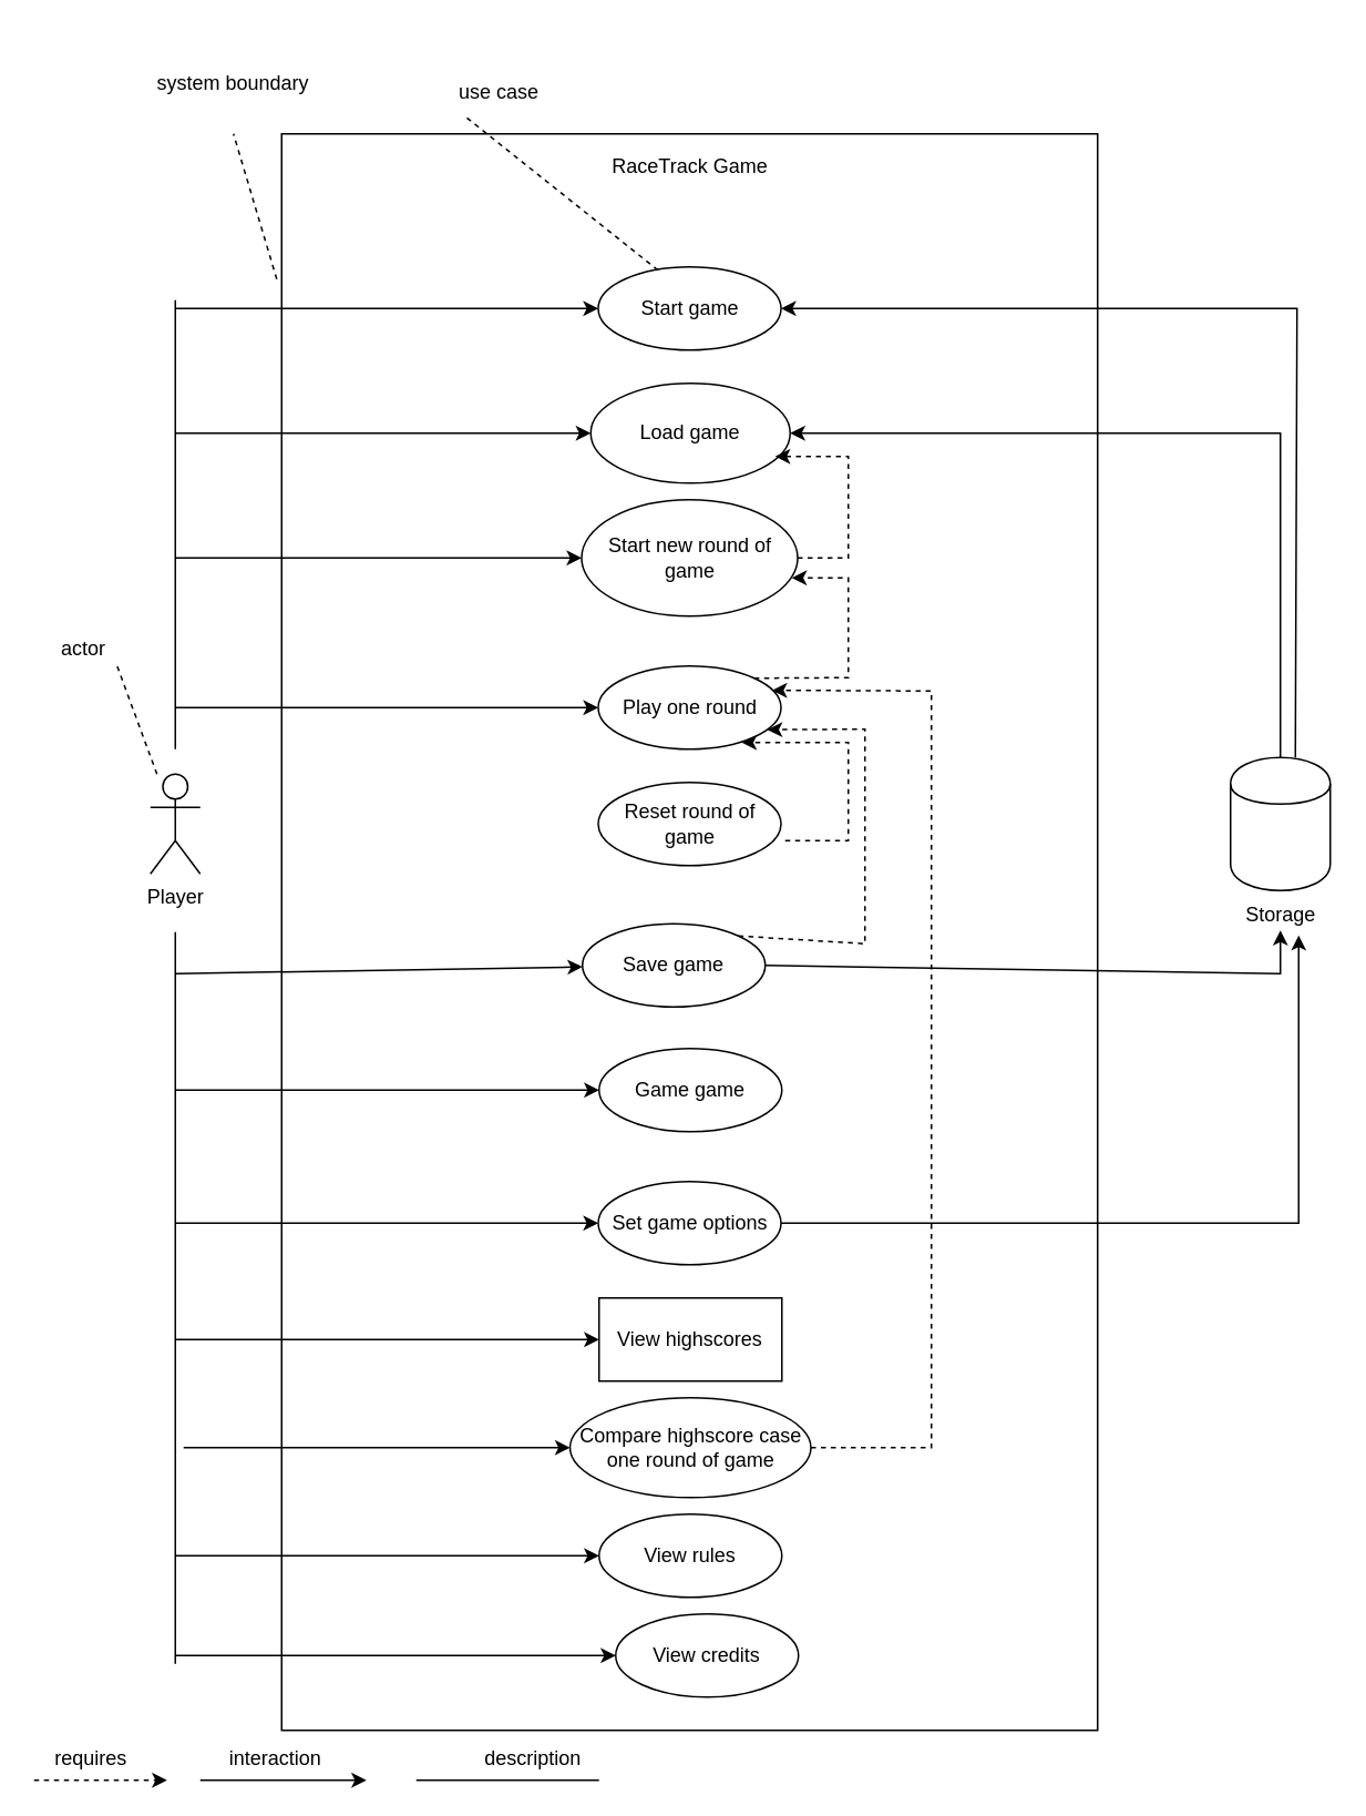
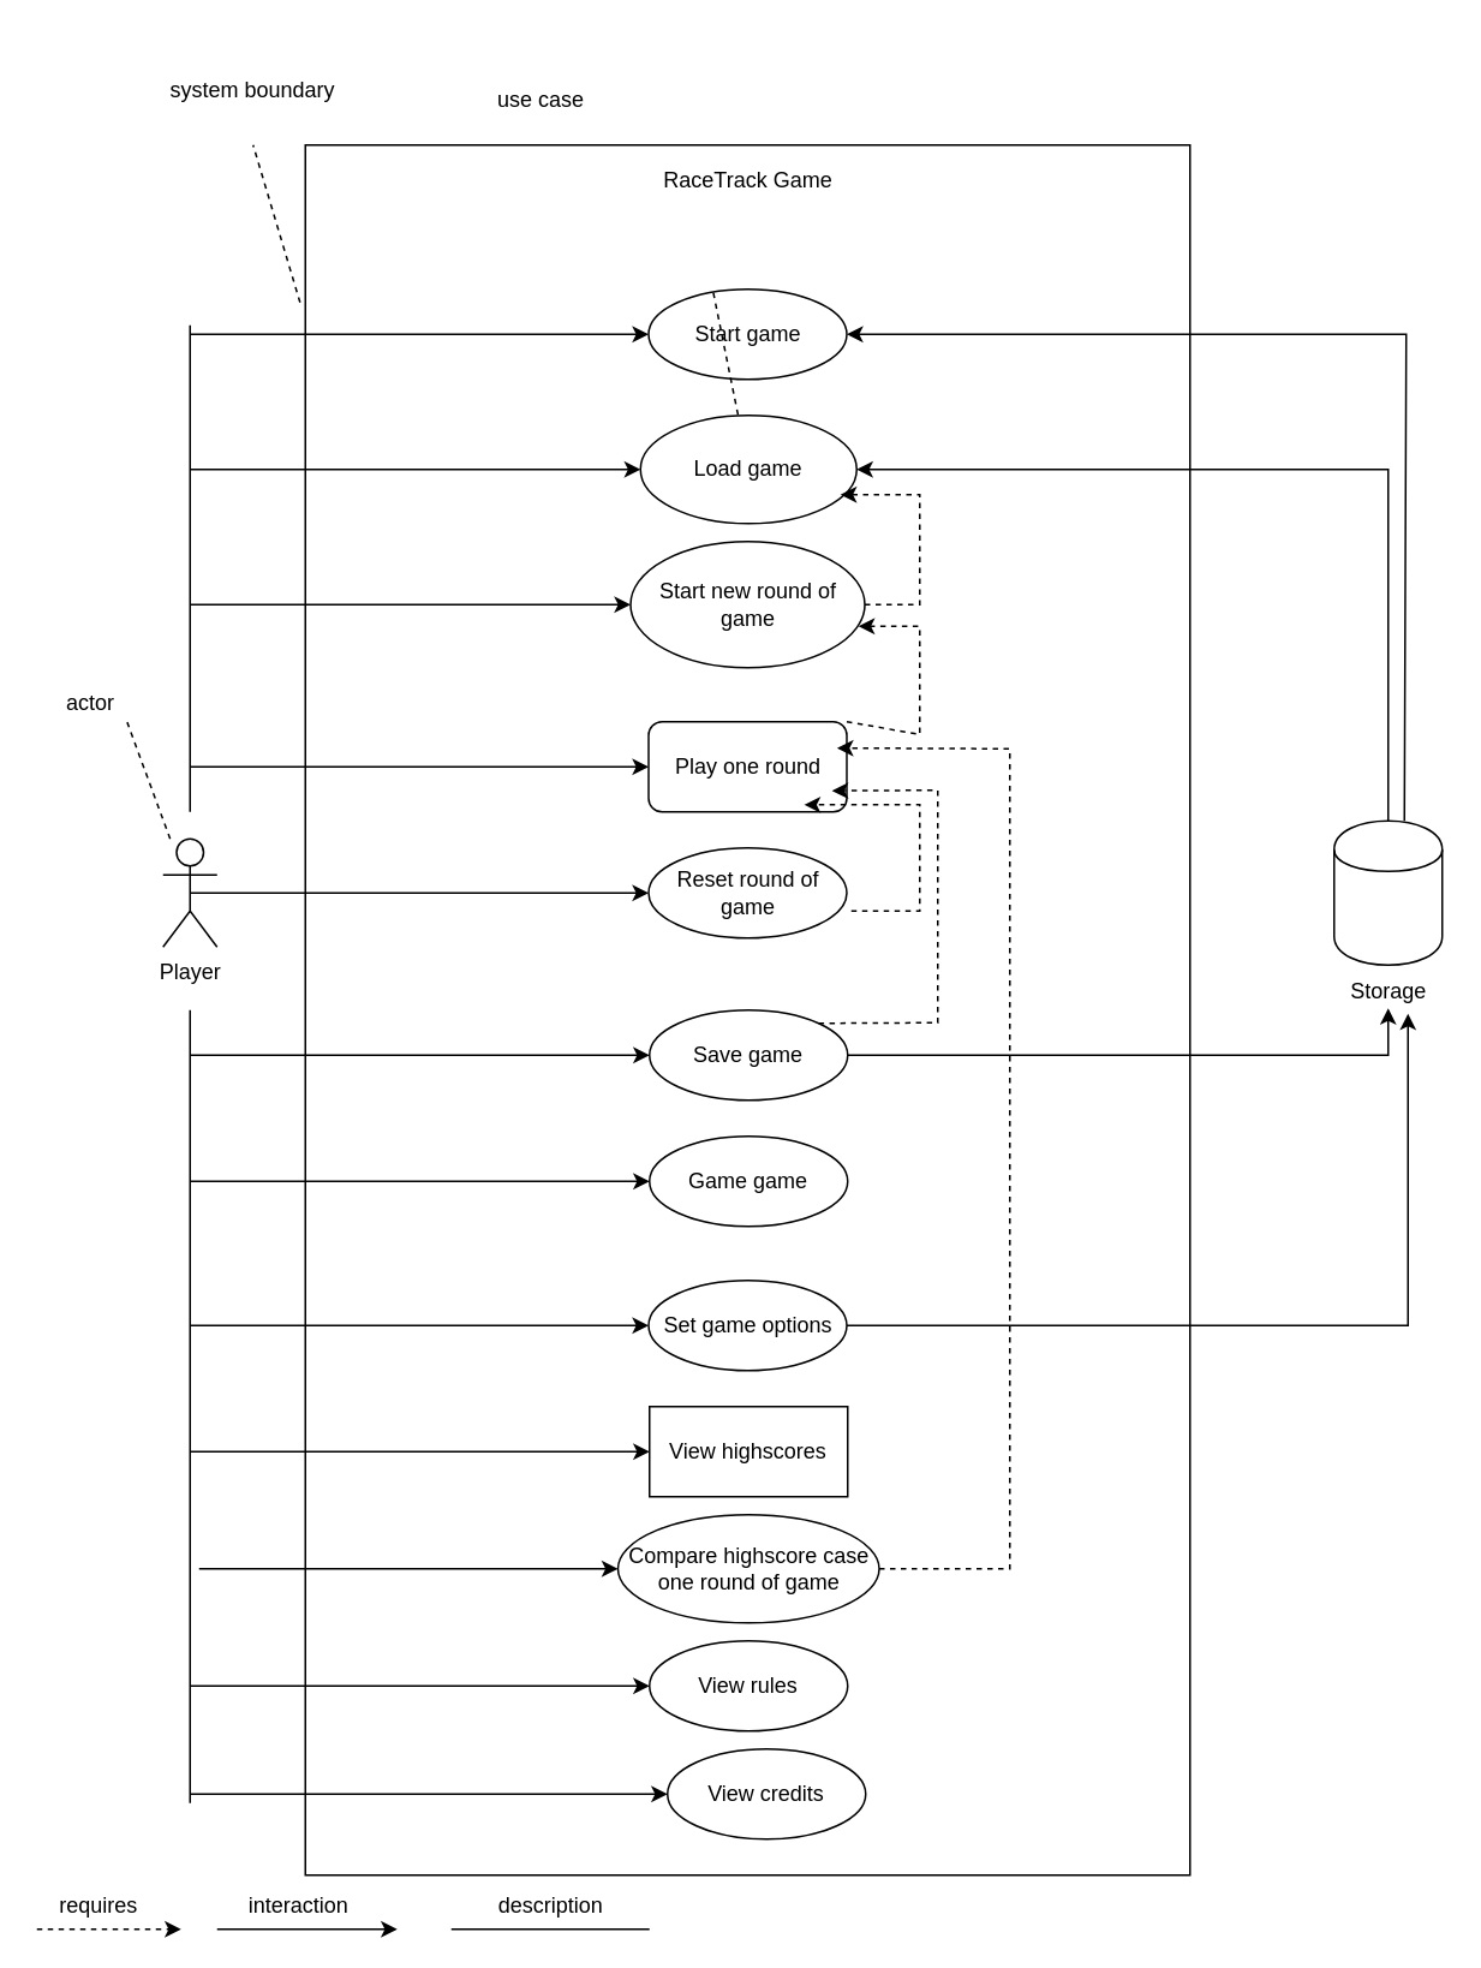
  <mxCell id="0" />
  <mxCell id="1" parent="0" />
  <mxCell id="2" value="&lt;div&gt;Player&lt;/div&gt;&lt;div&gt;&lt;br&gt;&lt;/div&gt;" style="shape=umlActor;verticalLabelPosition=bottom;labelBackgroundColor=#ffffff;verticalAlign=top;html=1;outlineConnect=0;" parent="1" vertex="1"><mxGeometry x="90" y="465" width="30" height="60" as="geometry" /></mxCell>
  <mxCell id="3" value="" style="rounded=0;whiteSpace=wrap;html=1;" parent="1" vertex="1"><mxGeometry x="169" y="80" width="491" height="960" as="geometry" /></mxCell>
  <mxCell id="4" value="RaceTrack Game" style="text;html=1;strokeColor=none;fillColor=none;align=center;verticalAlign=middle;whiteSpace=wrap;rounded=0;" parent="1" vertex="1"><mxGeometry x="170" y="80" width="490" height="40" as="geometry" /></mxCell>
  <mxCell id="5" value="&lt;span style=&quot;white-space: normal&quot;&gt;Start game&lt;/span&gt;" style="ellipse;whiteSpace=wrap;html=1;" parent="1" vertex="1"><mxGeometry x="359.5" y="160" width="110" height="50" as="geometry" /></mxCell>
  <mxCell id="6" value="&lt;span style=&quot;white-space: normal&quot;&gt;Start new round of game&lt;/span&gt;" style="ellipse;whiteSpace=wrap;html=1;" parent="1" vertex="1"><mxGeometry x="349.5" y="300" width="130" height="70" as="geometry" /></mxCell>
  <mxCell id="7" value="&lt;span style=&quot;white-space: normal&quot;&gt;Load game&lt;/span&gt;" style="ellipse;whiteSpace=wrap;html=1;" parent="1" vertex="1"><mxGeometry x="355" y="230" width="120" height="60" as="geometry" /></mxCell>
  <mxCell id="8" value="" style="endArrow=classic;html=1;" parent="1" target="5" edge="1"><mxGeometry width="50" height="50" relative="1" as="geometry"><mxPoint x="105" y="185" as="sourcePoint" /><mxPoint x="330" y="220" as="targetPoint" /><Array as="points" /></mxGeometry></mxCell>
  <mxCell id="9" value="" style="endArrow=classic;html=1;" parent="1" target="7" edge="1"><mxGeometry width="50" height="50" relative="1" as="geometry"><mxPoint x="105" y="260" as="sourcePoint" /><mxPoint x="180" y="170" as="targetPoint" /></mxGeometry></mxCell>
  <mxCell id="10" value="" style="endArrow=classic;html=1;" parent="1" target="6" edge="1"><mxGeometry width="50" height="50" relative="1" as="geometry"><mxPoint x="105" y="335" as="sourcePoint" /><mxPoint x="180" y="180" as="targetPoint" /></mxGeometry></mxCell>
  <mxCell id="11" value="&lt;div&gt;actor&lt;/div&gt;" style="text;html=1;strokeColor=none;fillColor=none;align=center;verticalAlign=middle;whiteSpace=wrap;rounded=0;" parent="1" vertex="1"><mxGeometry x="30" y="380" width="40" height="20" as="geometry" /></mxCell>
  <mxCell id="12" value="use case" style="text;html=1;strokeColor=none;fillColor=none;align=center;verticalAlign=middle;whiteSpace=wrap;rounded=0;" parent="1" vertex="1"><mxGeometry x="260" y="40" width="80" height="30" as="geometry" /></mxCell>
  <mxCell id="13" value="system boundary" style="text;html=1;strokeColor=none;fillColor=none;align=center;verticalAlign=middle;whiteSpace=wrap;rounded=0;" parent="1" vertex="1"><mxGeometry x="90" y="20" width="100" height="60" as="geometry" /></mxCell>
  <mxCell id="14" value="" style="endArrow=none;dashed=1;html=1;exitX=-0.006;exitY=0.091;exitDx=0;exitDy=0;exitPerimeter=0;" parent="1" source="3" edge="1"><mxGeometry width="50" height="50" relative="1" as="geometry"><mxPoint x="90" y="130" as="sourcePoint" /><mxPoint x="140" y="80" as="targetPoint" /></mxGeometry></mxCell>
  <mxCell id="15" value="" style="endArrow=none;dashed=1;html=1;entryX=1;entryY=1;entryDx=0;entryDy=0;" parent="1" edge="1" target="11" source="2"><mxGeometry width="50" height="50" relative="1" as="geometry"><mxPoint x="80" y="210" as="sourcePoint" /><mxPoint x="60" y="185" as="targetPoint" /></mxGeometry></mxCell>
- <mxCell id="16" value="" style="endArrow=none;dashed=1;html=1;exitX=0.327;exitY=0.04;exitDx=0;exitDy=0;exitPerimeter=0;entryX=0.25;entryY=1;entryDx=0;entryDy=0;" parent="1" source="5" edge="1" target="12"><mxGeometry width="50" height="50" relative="1" as="geometry"><mxPoint x="430" y="400" as="sourcePoint" /><mxPoint x="480" y="350" as="targetPoint" /></mxGeometry></mxCell>
- <mxCell id="17" value="&lt;span style=&quot;white-space: normal&quot;&gt;Play one round&lt;/span&gt;" style="ellipse;whiteSpace=wrap;html=1;" vertex="1" parent="1"><mxGeometry x="359.5" y="400" width="110" height="50" as="geometry" /></mxCell>
+ <mxCell id="16" value="" style="endArrow=none;dashed=1;html=1;exitX=0.327;exitY=0.04;exitDx=0;exitDy=0;exitPerimeter=0;" parent="1" source="5" edge="1" target="7"><mxGeometry width="50" height="50" relative="1" as="geometry"><mxPoint x="430" y="400" as="sourcePoint" /><mxPoint x="480" y="350" as="targetPoint" /></mxGeometry></mxCell>
+ <mxCell id="17" value="&lt;span style=&quot;white-space: normal&quot;&gt;Play one round&lt;/span&gt;" style="whiteSpace=wrap;html=1;rounded=1;" vertex="1" parent="1"><mxGeometry x="359.5" y="400" width="110" height="50" as="geometry" /></mxCell>
  <mxCell id="18" value="" style="endArrow=classic;html=1;" edge="1" target="17" parent="1"><mxGeometry width="50" height="50" relative="1" as="geometry"><mxPoint x="105" y="425" as="sourcePoint" /><mxPoint x="330" y="440" as="targetPoint" /><Array as="points" /></mxGeometry></mxCell>
  <mxCell id="19" value="&lt;span style=&quot;white-space: normal&quot;&gt;Reset round of game&lt;/span&gt;" style="ellipse;whiteSpace=wrap;html=1;" vertex="1" parent="1"><mxGeometry x="359.5" y="470" width="110" height="50" as="geometry" /></mxCell>
- <mxCell id="21" value="&lt;span style=&quot;white-space: normal&quot;&gt;Save game&lt;/span&gt;" style="ellipse;whiteSpace=wrap;html=1;" vertex="1" parent="1"><mxGeometry x="350" y="555" width="110" height="50" as="geometry" /></mxCell>
+ <mxCell id="20" value="" style="endArrow=classic;html=1;exitX=0.5;exitY=0.5;exitDx=0;exitDy=0;exitPerimeter=0;" edge="1" target="19" parent="1" source="2"><mxGeometry width="50" height="50" relative="1" as="geometry"><mxPoint x="130" y="510" as="sourcePoint" /><mxPoint x="330" y="520" as="targetPoint" /><Array as="points" /></mxGeometry></mxCell>
+ <mxCell id="21" value="&lt;span style=&quot;white-space: normal&quot;&gt;Save game&lt;/span&gt;" style="ellipse;whiteSpace=wrap;html=1;" vertex="1" parent="1"><mxGeometry x="360" y="560" width="110" height="50" as="geometry" /></mxCell>
  <mxCell id="22" value="" style="endArrow=classic;html=1;" edge="1" target="21" parent="1"><mxGeometry width="50" height="50" relative="1" as="geometry"><mxPoint x="105" y="585" as="sourcePoint" /><mxPoint x="340" y="600" as="targetPoint" /><Array as="points" /></mxGeometry></mxCell>
  <mxCell id="23" value="&lt;span style=&quot;white-space: normal&quot;&gt;Set game options&lt;/span&gt;" style="ellipse;whiteSpace=wrap;html=1;" vertex="1" parent="1"><mxGeometry x="359.5" y="710" width="110" height="50" as="geometry" /></mxCell>
  <mxCell id="24" value="" style="endArrow=classic;html=1;" edge="1" target="23" parent="1"><mxGeometry width="50" height="50" relative="1" as="geometry"><mxPoint x="105" y="735" as="sourcePoint" /><mxPoint x="350" y="700" as="targetPoint" /><Array as="points" /></mxGeometry></mxCell>
  <mxCell id="25" value="&lt;span style=&quot;white-space: normal&quot;&gt;Game game&lt;/span&gt;" style="ellipse;whiteSpace=wrap;html=1;" vertex="1" parent="1"><mxGeometry x="360" y="630" width="110" height="50" as="geometry" /></mxCell>
  <mxCell id="26" value="" style="endArrow=classic;html=1;" edge="1" target="25" parent="1"><mxGeometry width="50" height="50" relative="1" as="geometry"><mxPoint x="105" y="655" as="sourcePoint" /><mxPoint x="350" y="770" as="targetPoint" /><Array as="points" /></mxGeometry></mxCell>
  <mxCell id="27" value="&lt;span style=&quot;white-space: normal&quot;&gt;Compare highscore case one round of game&lt;/span&gt;" style="ellipse;whiteSpace=wrap;html=1;" vertex="1" parent="1"><mxGeometry x="342.5" y="840" width="145" height="60" as="geometry" /></mxCell>
  <mxCell id="28" value="" style="endArrow=classic;html=1;" edge="1" target="27" parent="1"><mxGeometry width="50" height="50" relative="1" as="geometry"><mxPoint x="110" y="870" as="sourcePoint" /><mxPoint x="350" y="860" as="targetPoint" /><Array as="points" /></mxGeometry></mxCell>
  <mxCell id="29" value="&lt;span style=&quot;white-space: normal&quot;&gt;View highscores&lt;/span&gt;" style="whiteSpace=wrap;html=1;rounded=0;" vertex="1" parent="1"><mxGeometry x="360" y="780" width="110" height="50" as="geometry" /></mxCell>
  <mxCell id="30" value="" style="endArrow=classic;html=1;strokeColor=#000000;jumpStyle=none;" edge="1" target="29" parent="1"><mxGeometry width="50" height="50" relative="1" as="geometry"><mxPoint x="105" y="805" as="sourcePoint" /><mxPoint x="540" y="930" as="targetPoint" /><Array as="points" /></mxGeometry></mxCell>
  <mxCell id="31" value="&lt;span style=&quot;white-space: normal&quot;&gt;View credits&lt;/span&gt;" style="ellipse;whiteSpace=wrap;html=1;" vertex="1" parent="1"><mxGeometry x="370" y="970" width="110" height="50" as="geometry" /></mxCell>
  <mxCell id="32" value="" style="endArrow=classic;html=1;" edge="1" target="31" parent="1"><mxGeometry width="50" height="50" relative="1" as="geometry"><mxPoint x="105" y="995" as="sourcePoint" /><mxPoint x="400" y="1000" as="targetPoint" /><Array as="points" /></mxGeometry></mxCell>
  <mxCell id="33" value="&lt;span style=&quot;white-space: normal&quot;&gt;View rules&lt;/span&gt;" style="ellipse;whiteSpace=wrap;html=1;" vertex="1" parent="1"><mxGeometry x="360" y="910" width="110" height="50" as="geometry" /></mxCell>
  <mxCell id="34" value="" style="endArrow=classic;html=1;" edge="1" target="33" parent="1"><mxGeometry width="50" height="50" relative="1" as="geometry"><mxPoint x="105" y="935" as="sourcePoint" /><mxPoint x="690" y="1140" as="targetPoint" /><Array as="points" /></mxGeometry></mxCell>
  <mxCell id="35" value="" style="endArrow=none;html=1;strokeColor=#000000;" edge="1" parent="1"><mxGeometry width="50" height="50" relative="1" as="geometry"><mxPoint x="105" y="180" as="sourcePoint" /><mxPoint x="105" y="450" as="targetPoint" /></mxGeometry></mxCell>
  <mxCell id="36" value="" style="endArrow=none;html=1;strokeColor=#000000;" edge="1" parent="1"><mxGeometry width="50" height="50" relative="1" as="geometry"><mxPoint x="105" y="560" as="sourcePoint" /><mxPoint x="105" y="1000" as="targetPoint" /></mxGeometry></mxCell>
  <mxCell id="37" value="" style="shape=cylinder;whiteSpace=wrap;html=1;boundedLbl=1;backgroundOutline=1;" vertex="1" parent="1"><mxGeometry x="740" y="455" width="60" height="80" as="geometry" /></mxCell>
  <mxCell id="38" value="Storage" style="text;html=1;align=center;verticalAlign=middle;resizable=0;points=[];autosize=1;" vertex="1" parent="1"><mxGeometry x="740" y="540" width="60" height="20" as="geometry" /></mxCell>
  <mxCell id="39" value="" style="endArrow=classic;html=1;strokeColor=#000000;rounded=0;entryX=0.925;entryY=0.733;entryDx=0;entryDy=0;entryPerimeter=0;exitX=1;exitY=0.5;exitDx=0;exitDy=0;dashed=1;" edge="1" parent="1" source="6" target="7"><mxGeometry width="50" height="50" relative="1" as="geometry"><mxPoint x="30" y="1110" as="sourcePoint" /><mxPoint x="80" y="1060" as="targetPoint" /><Array as="points"><mxPoint x="510" y="335" /><mxPoint x="510" y="274" /></Array></mxGeometry></mxCell>
  <mxCell id="40" value="" style="endArrow=classic;html=1;strokeColor=#000000;rounded=0;entryX=0.973;entryY=0.671;entryDx=0;entryDy=0;entryPerimeter=0;exitX=1;exitY=0;exitDx=0;exitDy=0;dashed=1;" edge="1" parent="1" source="17" target="6"><mxGeometry width="50" height="50" relative="1" as="geometry"><mxPoint x="470" y="423" as="sourcePoint" /><mxPoint x="475" y="357.5" as="targetPoint" /><Array as="points"><mxPoint x="510" y="407" /><mxPoint x="510" y="347" /></Array></mxGeometry></mxCell>
  <mxCell id="41" value="" style="endArrow=classic;html=1;strokeColor=#000000;rounded=0;exitX=0.975;exitY=0.333;exitDx=0;exitDy=0;exitPerimeter=0;entryX=0.785;entryY=0.921;entryDx=0;entryDy=0;entryPerimeter=0;dashed=1;" edge="1" parent="1" target="17"><mxGeometry width="50" height="50" relative="1" as="geometry"><mxPoint x="472" y="504.98" as="sourcePoint" /><mxPoint x="460" y="440" as="targetPoint" /><Array as="points"><mxPoint x="510" y="505" /><mxPoint x="510" y="446" /></Array></mxGeometry></mxCell>
  <mxCell id="42" value="" style="endArrow=classic;html=1;strokeColor=#000000;rounded=0;exitX=1;exitY=0;exitDx=0;exitDy=0;entryX=0.925;entryY=0.765;entryDx=0;entryDy=0;entryPerimeter=0;dashed=1;" edge="1" parent="1" source="21" target="17"><mxGeometry width="50" height="50" relative="1" as="geometry"><mxPoint x="690" y="690" as="sourcePoint" /><mxPoint x="740" y="640" as="targetPoint" /><Array as="points"><mxPoint x="520" y="567" /><mxPoint x="520" y="438" /></Array></mxGeometry></mxCell>
  <mxCell id="43" value="" style="endArrow=classic;html=1;strokeColor=#000000;rounded=0;exitX=1;exitY=0.5;exitDx=0;exitDy=0;entryX=0.951;entryY=0.292;entryDx=0;entryDy=0;entryPerimeter=0;dashed=1;" edge="1" parent="1" source="27" target="17"><mxGeometry width="50" height="50" relative="1" as="geometry"><mxPoint x="30" y="1110" as="sourcePoint" /><mxPoint x="80" y="1060" as="targetPoint" /><Array as="points"><mxPoint x="560" y="870" /><mxPoint x="560" y="415" /></Array></mxGeometry></mxCell>
  <mxCell id="44" value="" style="endArrow=classic;html=1;strokeColor=#000000;rounded=0;exitX=0.5;exitY=0;exitDx=0;exitDy=0;entryX=1;entryY=0.5;entryDx=0;entryDy=0;" edge="1" parent="1" source="37" target="7"><mxGeometry width="50" height="50" relative="1" as="geometry"><mxPoint x="30" y="1110" as="sourcePoint" /><mxPoint x="80" y="1060" as="targetPoint" /><Array as="points"><mxPoint x="770" y="260" /></Array></mxGeometry></mxCell>
  <mxCell id="45" value="" style="endArrow=classic;html=1;strokeColor=#000000;rounded=0;exitX=1;exitY=0.5;exitDx=0;exitDy=0;" edge="1" parent="1" source="21"><mxGeometry width="50" height="50" relative="1" as="geometry"><mxPoint x="30" y="1110" as="sourcePoint" /><mxPoint x="770" y="559" as="targetPoint" /><Array as="points"><mxPoint x="770" y="585" /></Array></mxGeometry></mxCell>
  <mxCell id="46" value="" style="endArrow=classic;html=1;strokeColor=#000000;rounded=0;exitX=1;exitY=0.5;exitDx=0;exitDy=0;" edge="1" parent="1" source="23"><mxGeometry width="50" height="50" relative="1" as="geometry"><mxPoint x="780" y="640" as="sourcePoint" /><mxPoint x="781" y="562" as="targetPoint" /><Array as="points"><mxPoint x="781" y="735" /></Array></mxGeometry></mxCell>
  <mxCell id="47" value="" style="endArrow=classic;html=1;strokeColor=#000000;rounded=0;entryX=1;entryY=0.5;entryDx=0;entryDy=0;exitX=0.65;exitY=0;exitDx=0;exitDy=0;exitPerimeter=0;" edge="1" parent="1" source="37" target="5"><mxGeometry width="50" height="50" relative="1" as="geometry"><mxPoint x="780" y="450" as="sourcePoint" /><mxPoint x="525" y="215" as="targetPoint" /><Array as="points"><mxPoint x="780" y="185" /></Array></mxGeometry></mxCell>
  <mxCell id="48" value="" style="endArrow=classic;html=1;dashed=1;strokeColor=#000000;" edge="1" parent="1"><mxGeometry width="50" height="50" relative="1" as="geometry"><mxPoint x="20" y="1070" as="sourcePoint" /><mxPoint x="100" y="1070" as="targetPoint" /></mxGeometry></mxCell>
  <mxCell id="49" value="requires" style="text;html=1;align=center;verticalAlign=middle;resizable=0;points=[];autosize=1;" vertex="1" parent="1"><mxGeometry x="24" y="1047" width="60" height="20" as="geometry" /></mxCell>
  <mxCell id="50" value="" style="endArrow=classic;html=1;strokeColor=#000000;" edge="1" parent="1"><mxGeometry width="50" height="50" relative="1" as="geometry"><mxPoint x="120" y="1070" as="sourcePoint" /><mxPoint x="220" y="1070" as="targetPoint" /></mxGeometry></mxCell>
  <mxCell id="51" value="interaction" style="text;html=1;align=center;verticalAlign=middle;resizable=0;points=[];autosize=1;" vertex="1" parent="1"><mxGeometry x="130" y="1047" width="70" height="20" as="geometry" /></mxCell>
  <mxCell id="52" value="" style="endArrow=none;html=1;strokeColor=#000000;" edge="1" parent="1"><mxGeometry width="50" height="50" relative="1" as="geometry"><mxPoint x="360" y="1070" as="sourcePoint" /><mxPoint x="250" y="1070" as="targetPoint" /></mxGeometry></mxCell>
- <mxCell id="53" value="description" style="text;html=1;align=center;verticalAlign=middle;resizable=0;points=[];autosize=1;" vertex="1" parent="1"><mxGeometry x="285" y="1047" width="70" height="20" as="geometry" /></mxCell>
+ <mxCell id="53" value="description" style="text;html=1;align=center;verticalAlign=middle;resizable=0;points=[];autosize=1;" vertex="1" parent="1"><mxGeometry x="270" y="1047" width="70" height="20" as="geometry" /></mxCell>
